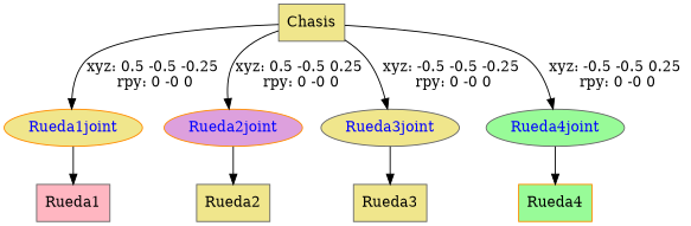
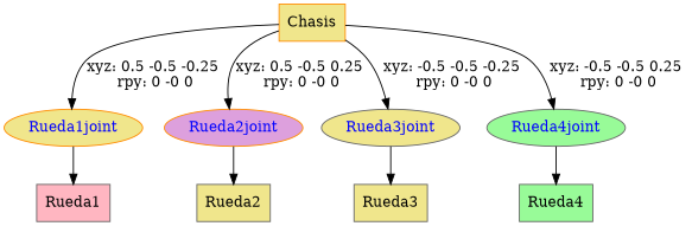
  digraph {
    fontname="DejaVu Serif"
    node [color=gray40 fillcolor=khaki fontname="DejaVu Serif" shape=box style=filled]
    edge [fontname="DejaVu Serif"]
-   n1 [label=Chasis]
+   n1 [color=darkorange label=Chasis]
    Rueda1joint [color=darkorange fontcolor=blue shape=ellipse]
    Rueda2joint [color=darkorange fillcolor=plum fontcolor=blue shape=ellipse]
    Rueda3joint [fontcolor=blue shape=ellipse]
    Rueda4joint [fillcolor=palegreen fontcolor=blue shape=ellipse]
    n6 [fillcolor=lightpink label=Rueda1]
    n7 [label=Rueda2]
    n8 [label=Rueda3]
-   n9 [color=darkorange fillcolor=palegreen label=Rueda4]
+   n9 [fillcolor=palegreen label=Rueda4]
    n1 -> Rueda1joint [label="xyz: 0.5 -0.5 -0.25 \nrpy: 0 -0 0"]
    n1 -> Rueda2joint [label="xyz: 0.5 -0.5 0.25 \nrpy: 0 -0 0"]
    n1 -> Rueda3joint [label="xyz: -0.5 -0.5 -0.25 \nrpy: 0 -0 0"]
    n1 -> Rueda4joint [label="xyz: -0.5 -0.5 0.25 \nrpy: 0 -0 0"]
    Rueda1joint -> n6
    Rueda2joint -> n7
    Rueda3joint -> n8
    Rueda4joint -> n9
  }
